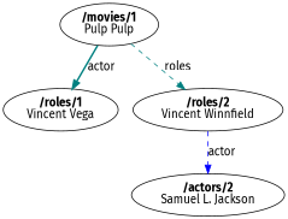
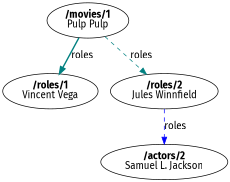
  digraph {
    fontname="Fira Sans"
    node [fontname="Fira Sans"]
    edge [color=teal fontname="Fira Sans" style=dashed]
    n1 [label=<<B>/movies/1</B><BR/>Pulp Pulp>]
    n2 [label=<<B>/roles/1</B><BR/>Vincent Vega>]
-   n3 [label=<<B>/roles/2</B><BR/>Vincent Winnfield>]
+   n3 [label=<<B>/roles/2</B><BR/>Jules Winnfield>]
    n4 [label=<<B>/actors/2</B><BR/>Samuel L. Jackson>]
-   n1 -> n2 [label=actor style=bold]
+   n1 -> n2 [label=roles style=bold]
    n1 -> n3 [label=roles]
-   n3 -> n4 [color=blue label=actor]
+   n3 -> n4 [color=blue label=roles]
  }
